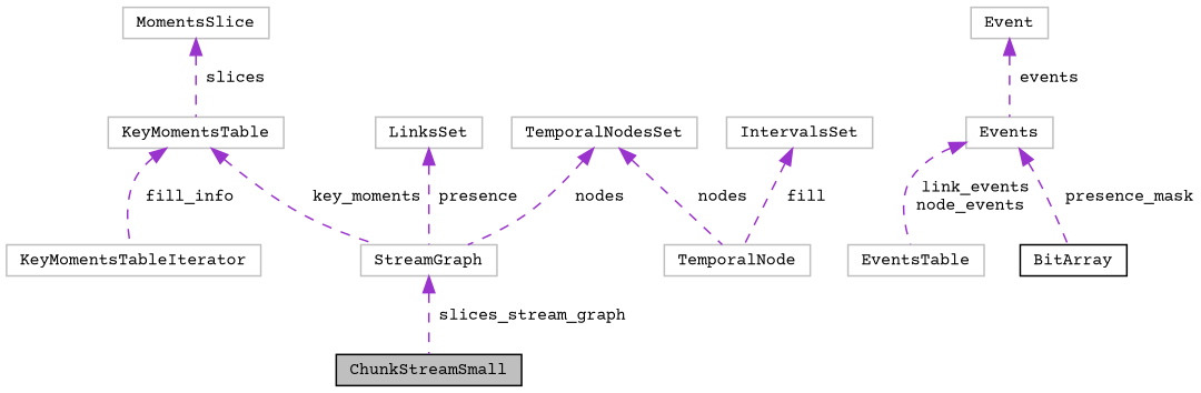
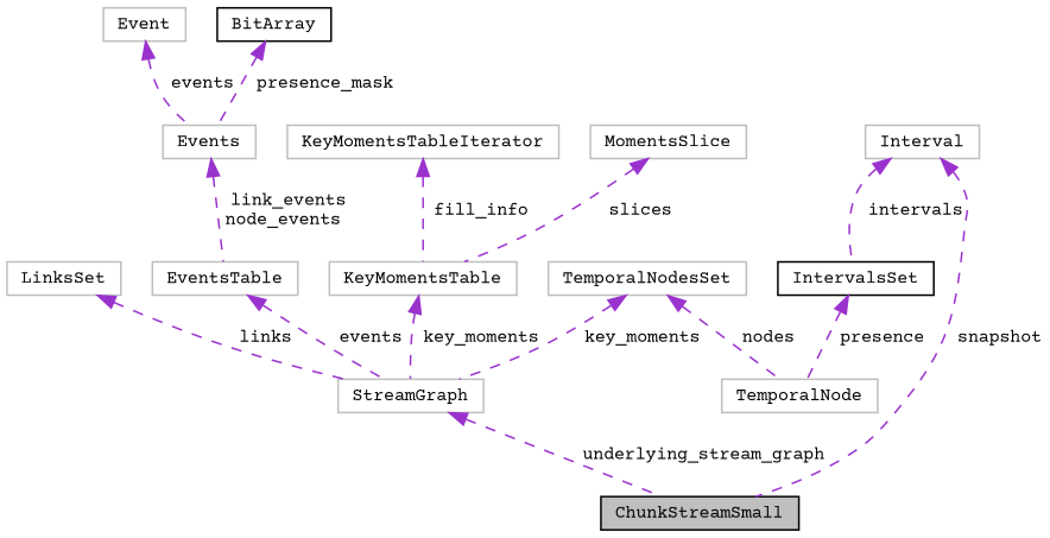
  digraph {
    fontname="Courier Prime"
    node [color=grey75 fillcolor=white fontname="Courier Prime" fontsize=10 shape=record style=filled]
    edge [color=darkorchid3 dir=back fontname="Courier Prime" fontsize=10 labelfontname=Helvetica labelfontsize=10 style=dashed]
    n1 [color=black fillcolor=grey75 fontcolor=black height=0.2 label=ChunkStreamSmall width=0.4]
    n2 [height=0.2 label=StreamGraph width=0.4]
    n3 [height=0.2 label=KeyMomentsTable width=0.4]
    n4 [height=0.2 label=MomentsSlice width=0.4]
    n5 [height=0.2 label=KeyMomentsTableIterator width=0.4]
    n6 [height=0.2 label=TemporalNodesSet width=0.4]
    n7 [height=0.2 label=TemporalNode width=0.4]
-   n8 [height=0.2 label=IntervalsSet width=0.4]
+   n8 [color=black height=0.2 label=IntervalsSet width=0.4]
+   n9 [height=0.2 label=Interval width=0.4]
    n10 [height=0.2 label=LinksSet width=0.4]
    n11 [height=0.2 label=EventsTable width=0.4]
    n12 [height=0.2 label=Events width=0.4]
    n13 [height=0.2 label=Event width=0.4]
    n14 [color=black height=0.2 label=BitArray width=0.4]
-   n2 -> n1 [label=" slices_stream_graph"]
+   n2 -> n1 [label=" underlying_stream_graph"]
    n3 -> n2 [label=" key_moments"]
    n4 -> n3 [label=" slices"]
-   n3 -> n5 [label=" fill_info"]
-   n6 -> n2 [label=" nodes"]
+   n5 -> n3 [label=" fill_info"]
+   n6 -> n2 [label=" key_moments"]
    n6 -> n7 [label=" nodes"]
-   n8 -> n7 [label=" fill"]
-   n10 -> n2 [label=" presence"]
+   n8 -> n7 [label=" presence"]
+   n9 -> n1 [label=" snapshot"]
+   n9 -> n8 [label=" intervals"]
+   n10 -> n2 [label=" links"]
+   n11 -> n2 [label=" events"]
    n12 -> n11 [label=" link_events\nnode_events"]
    n13 -> n12 [label=" events"]
-   n12 -> n14 [label=" presence_mask"]
+   n14 -> n12 [label=" presence_mask"]
  }
